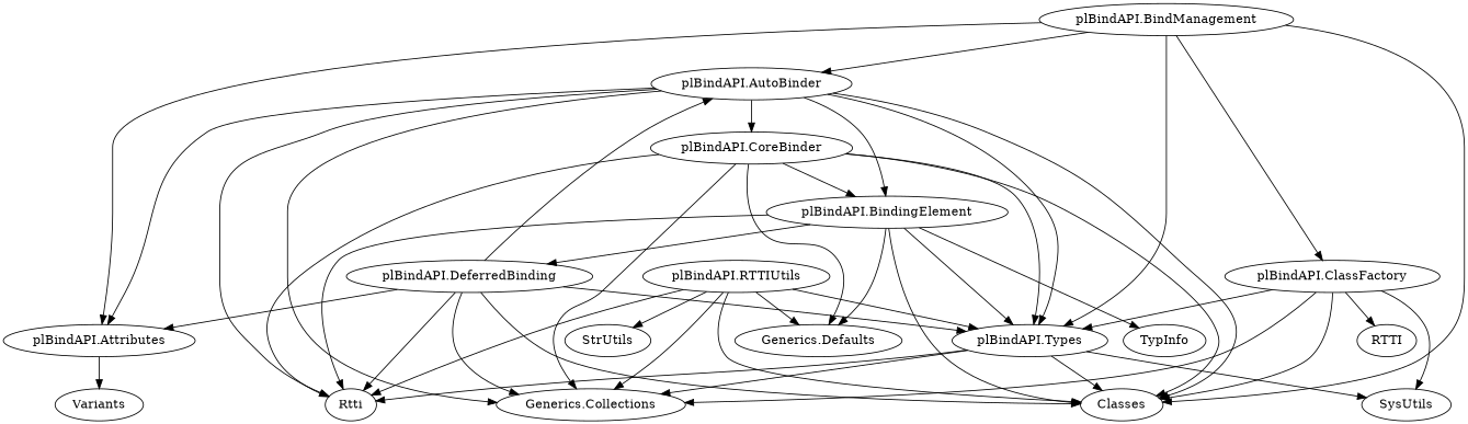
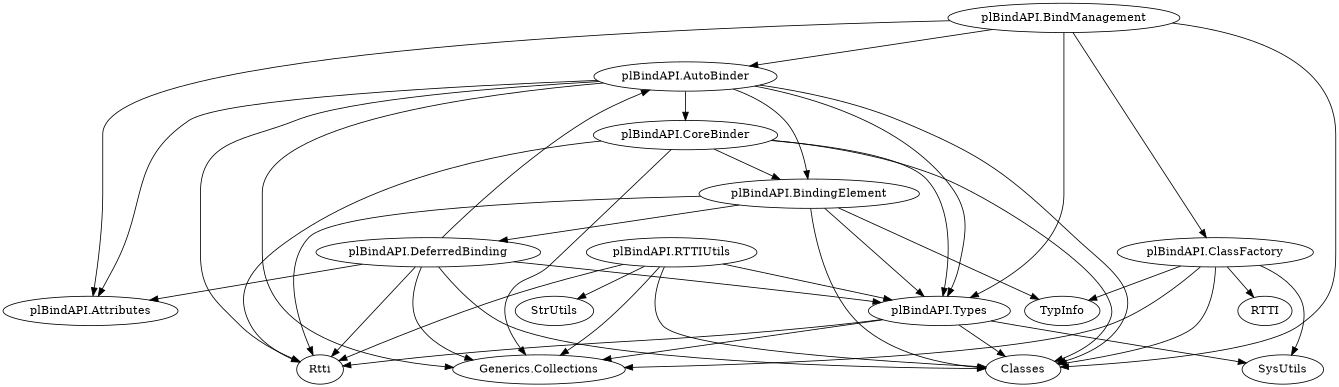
  digraph {
    "plBindAPI.Attributes"
-   Variants
    "plBindAPI.AutoBinder"
    Classes
    "Generics.Collections"
    "plBindAPI.BindingElement"
    "plBindAPI.CoreBinder"
    "plBindAPI.Types"
    Rtti
-   "Generics.Defaults"
    TypInfo
    "plBindAPI.DeferredBinding"
    SysUtils
    "plBindAPI.BindManagement"
    "plBindAPI.ClassFactory"
    RTTI
    "plBindAPI.RTTIUtils"
    StrUtils
-   "plBindAPI.Attributes" -> Variants
    "plBindAPI.AutoBinder" -> "plBindAPI.Attributes"
    "plBindAPI.AutoBinder" -> Classes
    "plBindAPI.AutoBinder" -> "Generics.Collections"
    "plBindAPI.AutoBinder" -> "plBindAPI.BindingElement"
    "plBindAPI.AutoBinder" -> "plBindAPI.CoreBinder"
    "plBindAPI.AutoBinder" -> "plBindAPI.Types"
    "plBindAPI.AutoBinder" -> Rtti
    "plBindAPI.BindingElement" -> Classes
    "plBindAPI.BindingElement" -> "plBindAPI.Types"
    "plBindAPI.BindingElement" -> Rtti
-   "plBindAPI.BindingElement" -> "Generics.Defaults"
    "plBindAPI.BindingElement" -> TypInfo
    "plBindAPI.BindingElement" -> "plBindAPI.DeferredBinding"
    "plBindAPI.CoreBinder" -> Classes
    "plBindAPI.CoreBinder" -> "Generics.Collections"
    "plBindAPI.CoreBinder" -> "plBindAPI.BindingElement"
    "plBindAPI.CoreBinder" -> "plBindAPI.Types"
    "plBindAPI.CoreBinder" -> Rtti
-   "plBindAPI.CoreBinder" -> "Generics.Defaults"
    "plBindAPI.Types" -> Classes
    "plBindAPI.Types" -> "Generics.Collections"
    "plBindAPI.Types" -> Rtti
    "plBindAPI.Types" -> SysUtils
    "plBindAPI.DeferredBinding" -> "plBindAPI.Attributes"
    "plBindAPI.DeferredBinding" -> "plBindAPI.AutoBinder"
    "plBindAPI.DeferredBinding" -> Classes
    "plBindAPI.DeferredBinding" -> "Generics.Collections"
    "plBindAPI.DeferredBinding" -> "plBindAPI.Types"
    "plBindAPI.DeferredBinding" -> Rtti
    "plBindAPI.BindManagement" -> "plBindAPI.Attributes"
    "plBindAPI.BindManagement" -> "plBindAPI.AutoBinder"
    "plBindAPI.BindManagement" -> Classes
    "plBindAPI.BindManagement" -> "plBindAPI.Types"
    "plBindAPI.BindManagement" -> "plBindAPI.ClassFactory"
    "plBindAPI.ClassFactory" -> Classes
    "plBindAPI.ClassFactory" -> "Generics.Collections"
-   "plBindAPI.ClassFactory" -> "plBindAPI.Types"
+   "plBindAPI.ClassFactory" -> TypInfo
    "plBindAPI.ClassFactory" -> SysUtils
    "plBindAPI.ClassFactory" -> RTTI
    "plBindAPI.RTTIUtils" -> Classes
    "plBindAPI.RTTIUtils" -> "Generics.Collections"
    "plBindAPI.RTTIUtils" -> "plBindAPI.Types"
    "plBindAPI.RTTIUtils" -> Rtti
-   "plBindAPI.RTTIUtils" -> "Generics.Defaults"
    "plBindAPI.RTTIUtils" -> StrUtils
  }
